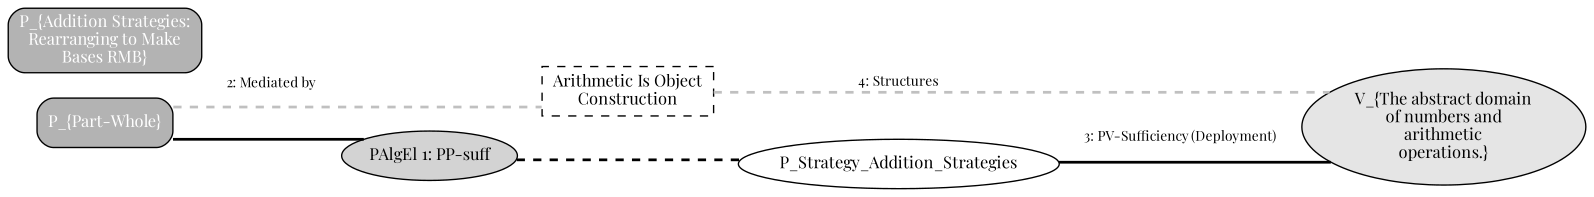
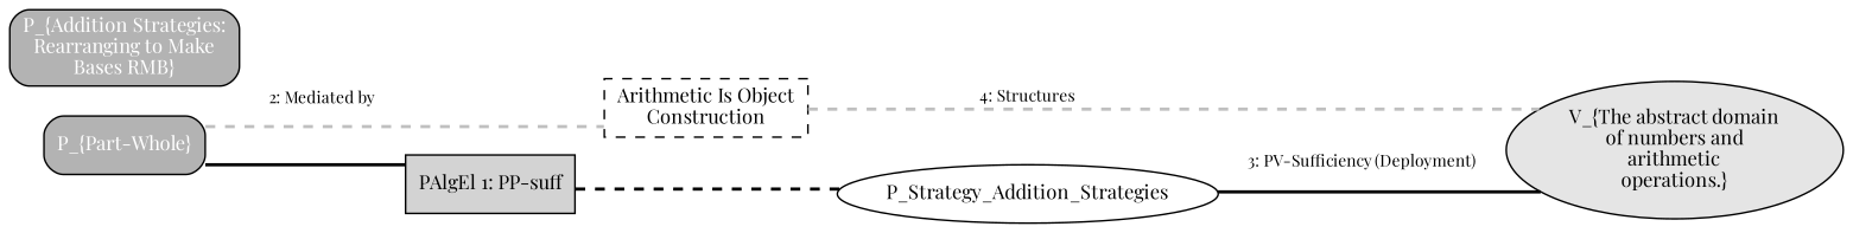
  digraph {
    fontname="Playfair Display"
    rankdir=LR
    splines=ortho
    node [fontname="Playfair Display" fontsize=12 shape=box style="filled,rounded"]
    edge [arrowhead=stealth color=black fontname="Playfair Display" fontsize=10 penwidth=2.0 style=dashed]
    n1 [fillcolor=gray70 fontcolor=white label="P_{Part-Whole}"]
    n2 [label="Arithmetic Is Object\nConstruction" style=dashed]
-   n3 [fillcolor=lightgray fontcolor=black label="PAlgEl 1: PP-suff" shape=ellipse style=filled]
+   n3 [fillcolor=lightgray fontcolor=black label="PAlgEl 1: PP-suff" style=filled]
    n4 [fillcolor=gray90 label="V_{The abstract domain\nof numbers and\narithmetic\noperations.}" shape=ellipse style=filled]
    P_Strategy_Addition_Strategies [shape="" style=""]
    n6 [fillcolor=gray70 fontcolor=white label="P_{Addition Strategies:\nRearranging to Make\nBases RMB}"]
    n1 -> n2 [color=gray label="2: Mediated by"]
    n1 -> n3 [arrowhead=none style=solid]
    n2 -> n4 [color=gray label="4: Structures"]
    n3 -> P_Strategy_Addition_Strategies [headport=_Rearranging_to_Make_Bases_RMB]
    P_Strategy_Addition_Strategies -> n4 [label="3: PV-Sufficiency (Deployment)" style=solid tailport=_Rearranging_to_Make_Bases_RMB]
  }
